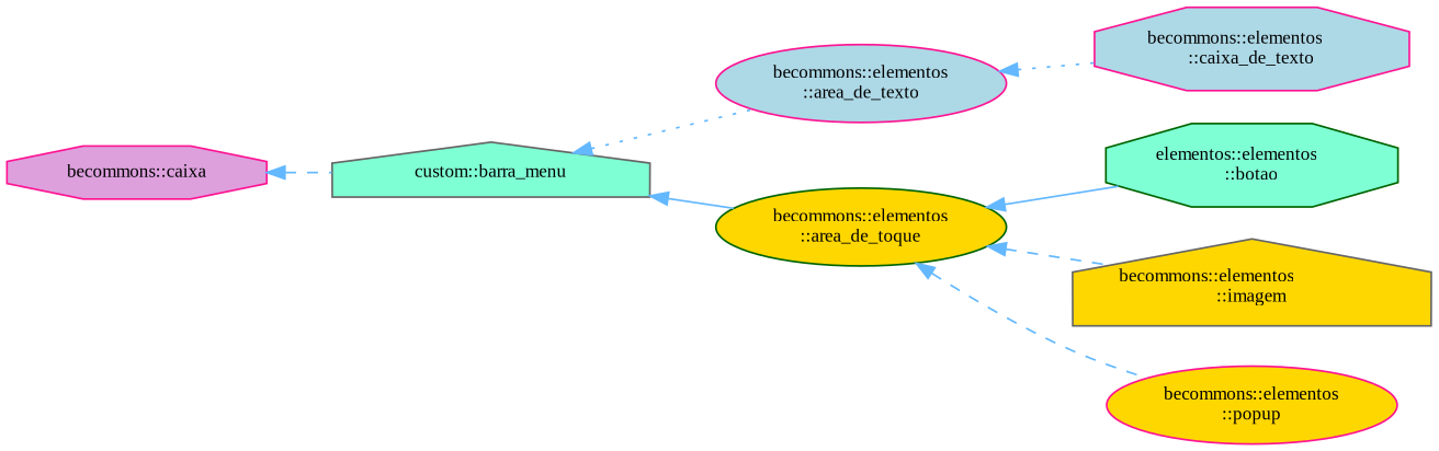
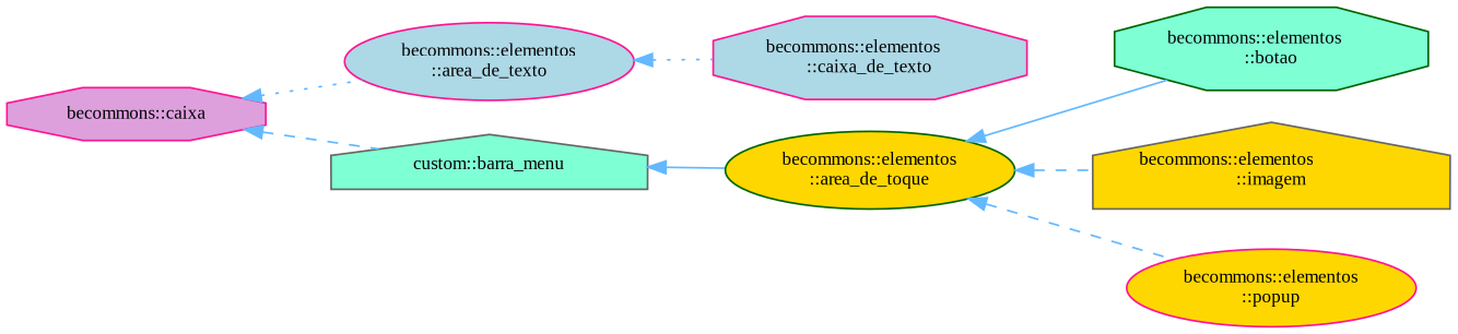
  digraph {
    fontname="Liberation Serif"
    rankdir=LR
    node [color=deeppink fillcolor=gold fontname="Liberation Serif" fontsize=10 shape=octagon style=filled]
    edge [color=steelblue1 dir=back fontname="Liberation Serif" fontsize=10 labelfontname=Helvetica labelfontsize=10 style=dashed]
    n1 [fillcolor=plum fontcolor=black height=0.2 label="becommons::caixa" width=0.4]
    n2 [fillcolor=lightblue height=0.2 label="becommons::elementos\l::area_de_texto" shape=ellipse width=0.4]
    n3 [color=gray40 fillcolor=aquamarine height=0.2 label="custom::barra_menu" shape=house width=0.4]
    n4 [fillcolor=lightblue height=0.2 label="becommons::elementos\l::caixa_de_texto" width=0.4]
    n5 [color=darkgreen height=0.2 label="becommons::elementos\l::area_de_toque" shape=ellipse width=0.4]
-   n6 [color=darkgreen fillcolor=aquamarine height=0.2 label="elementos::elementos\l::botao" width=0.4]
+   n6 [color=darkgreen fillcolor=aquamarine height=0.2 label="becommons::elementos\l::botao" width=0.4]
    n7 [color=gray40 height=0.2 label="becommons::elementos\l::imagem" shape=house width=0.4]
    n8 [height=0.2 label="becommons::elementos\l::popup" shape=ellipse width=0.4]
-   n3 -> n2 [style=dotted]
+   n1 -> n2 [style=dotted]
    n1 -> n3
    n2 -> n4 [style=dotted]
    n3 -> n5 [style=solid]
    n5 -> n6 [style=solid]
    n5 -> n7
    n5 -> n8
  }
